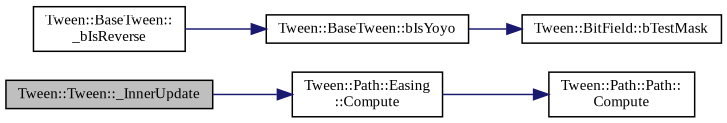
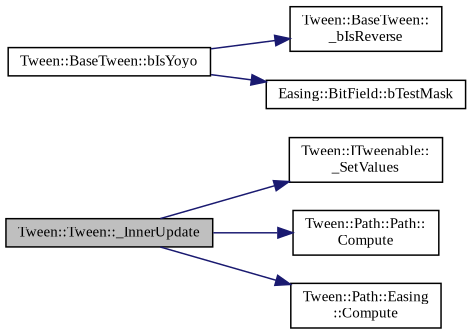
  digraph {
    fontname="Liberation Serif"
    rankdir=LR
    node [color=black fontname="Liberation Serif" fontsize=10 shape=record]
    edge [color=midnightblue fontname="Liberation Serif" fontsize=10 labelfontname=FreeSans labelfontsize=10 style=solid]
    n1 [fillcolor=grey75 fontcolor=black height=0.2 label="Tween::Tween::_InnerUpdate" style=filled width=0.4]
+   n2 [height=0.2 label="Tween::ITweenable::\l_SetValues" width=0.4]
    n3 [height=0.2 label="Tween::Path::Path::\lCompute" width=0.4]
    n4 [height=0.2 label="Tween::Path::Easing\l::Compute" width=0.4]
    n5 [height=0.2 label="Tween::BaseTween::\l_bIsReverse" width=0.4]
    n6 [height=0.2 label="Tween::BaseTween::bIsYoyo" width=0.4]
-   n7 [height=0.2 label="Tween::BitField::bTestMask" width=0.4]
-   n4 -> n3
+   n7 [height=0.2 label="Easing::BitField::bTestMask" width=0.4]
+   n1 -> n2
+   n1 -> n3
    n1 -> n4
-   n5 -> n6
+   n6 -> n5
    n6 -> n7
  }
